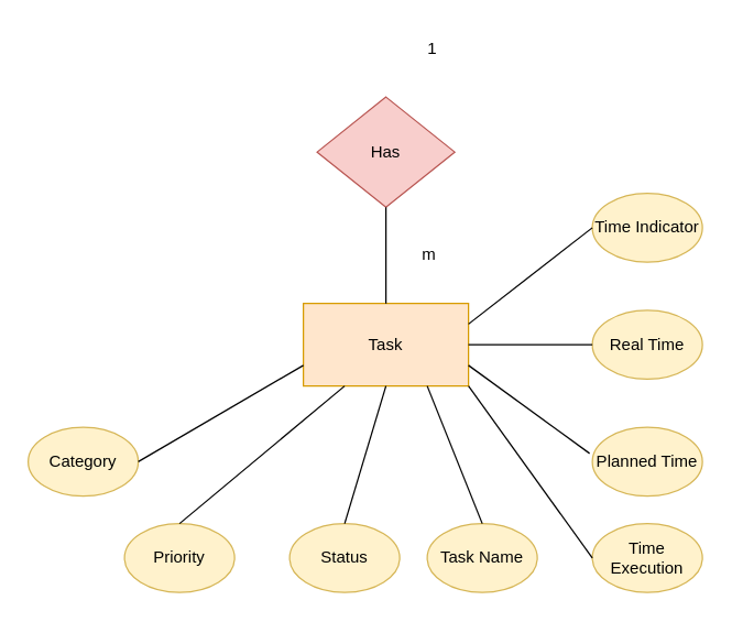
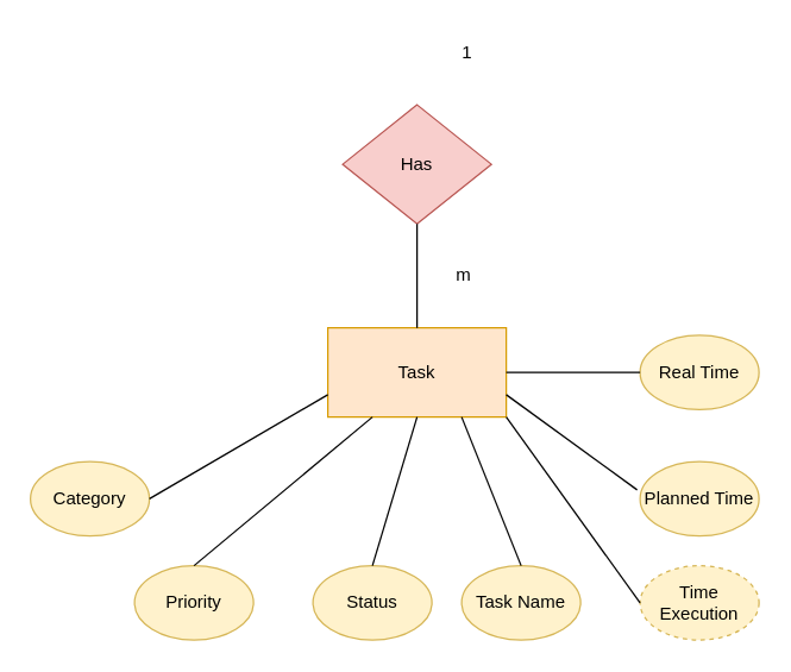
  <mxCell id="0" />
  <mxCell id="1" parent="0" />
  <mxCell id="2" value="Task" style="rounded=0;whiteSpace=wrap;html=1;fillColor=#ffe6cc;strokeColor=#d79b00;" vertex="1" parent="1"><mxGeometry x="220" y="220" width="120" height="60" as="geometry" /></mxCell>
  <mxCell id="3" value="Planned Time" style="ellipse;whiteSpace=wrap;html=1;fillColor=#fff2cc;strokeColor=#d6b656;" vertex="1" parent="1"><mxGeometry x="430" y="310" width="80" height="50" as="geometry" /></mxCell>
  <mxCell id="4" value="Real Time" style="ellipse;whiteSpace=wrap;html=1;fillColor=#fff2cc;strokeColor=#d6b656;" vertex="1" parent="1"><mxGeometry x="430" y="225" width="80" height="50" as="geometry" /></mxCell>
  <mxCell id="5" value="Task Name" style="ellipse;whiteSpace=wrap;html=1;fillColor=#fff2cc;strokeColor=#d6b656;" vertex="1" parent="1"><mxGeometry x="310" y="380" width="80" height="50" as="geometry" /></mxCell>
- <mxCell id="6" value="Time Indicator" style="ellipse;whiteSpace=wrap;html=1;fillColor=#fff2cc;strokeColor=#d6b656;" vertex="1" parent="1"><mxGeometry x="430" y="140" width="80" height="50" as="geometry" /></mxCell>
  <mxCell id="7" value="Priority" style="ellipse;whiteSpace=wrap;html=1;fillColor=#fff2cc;strokeColor=#d6b656;" vertex="1" parent="1"><mxGeometry x="90" y="380" width="80" height="50" as="geometry" /></mxCell>
- <mxCell id="8" value="Time Execution" style="ellipse;whiteSpace=wrap;html=1;fillColor=#fff2cc;strokeColor=#d6b656;" vertex="1" parent="1"><mxGeometry x="430" y="380" width="80" height="50" as="geometry" /></mxCell>
+ <mxCell id="8" value="Time Execution" style="ellipse;whiteSpace=wrap;html=1;fillColor=#fff2cc;strokeColor=#d6b656;dashed=1;" vertex="1" parent="1"><mxGeometry x="430" y="380" width="80" height="50" as="geometry" /></mxCell>
  <mxCell id="9" value="Status" style="ellipse;whiteSpace=wrap;html=1;fillColor=#fff2cc;strokeColor=#d6b656;" vertex="1" parent="1"><mxGeometry x="210" y="380" width="80" height="50" as="geometry" /></mxCell>
  <mxCell id="10" value="Category" style="ellipse;whiteSpace=wrap;html=1;fillColor=#fff2cc;strokeColor=#d6b656;" vertex="1" parent="1"><mxGeometry x="20" y="310" width="80" height="50" as="geometry" /></mxCell>
  <mxCell id="11" value="Has" style="rhombus;whiteSpace=wrap;html=1;fillColor=#f8cecc;strokeColor=#b85450;" vertex="1" parent="1"><mxGeometry x="230" y="70" width="100" height="80" as="geometry" /></mxCell>
  <mxCell id="12" value="" style="endArrow=none;html=1;rounded=0;exitX=1;exitY=0.5;exitDx=0;exitDy=0;entryX=0;entryY=0.5;entryDx=0;entryDy=0;" edge="1" parent="1" source="2" target="4"><mxGeometry width="50" height="50" relative="1" as="geometry"><mxPoint x="350" y="250" as="sourcePoint" /><mxPoint x="400" y="200" as="targetPoint" /></mxGeometry></mxCell>
  <mxCell id="13" value="" style="endArrow=none;html=1;rounded=0;entryX=-0.025;entryY=0.38;entryDx=0;entryDy=0;entryPerimeter=0;exitX=1;exitY=0.75;exitDx=0;exitDy=0;" edge="1" parent="1" source="2" target="3"><mxGeometry width="50" height="50" relative="1" as="geometry"><mxPoint x="260" y="270" as="sourcePoint" /><mxPoint x="310" y="220" as="targetPoint" /></mxGeometry></mxCell>
  <mxCell id="14" value="" style="endArrow=none;html=1;rounded=0;entryX=1;entryY=1;entryDx=0;entryDy=0;exitX=0;exitY=0.5;exitDx=0;exitDy=0;" edge="1" parent="1" source="8" target="2"><mxGeometry width="50" height="50" relative="1" as="geometry"><mxPoint x="300" y="410" as="sourcePoint" /><mxPoint x="350" y="360" as="targetPoint" /></mxGeometry></mxCell>
  <mxCell id="15" value="" style="endArrow=none;html=1;rounded=0;entryX=0.5;entryY=0;entryDx=0;entryDy=0;exitX=0.75;exitY=1;exitDx=0;exitDy=0;" edge="1" parent="1" source="2" target="5"><mxGeometry width="50" height="50" relative="1" as="geometry"><mxPoint x="260" y="270" as="sourcePoint" /><mxPoint x="310" y="220" as="targetPoint" /></mxGeometry></mxCell>
  <mxCell id="16" value="" style="endArrow=none;html=1;rounded=0;entryX=0.5;entryY=0;entryDx=0;entryDy=0;exitX=0.5;exitY=1;exitDx=0;exitDy=0;" edge="1" parent="1" source="2" target="9"><mxGeometry width="50" height="50" relative="1" as="geometry"><mxPoint x="260" y="270" as="sourcePoint" /><mxPoint x="310" y="220" as="targetPoint" /></mxGeometry></mxCell>
- <mxCell id="17" value="" style="endArrow=none;html=1;rounded=0;entryX=0;entryY=0.5;entryDx=0;entryDy=0;exitX=1;exitY=0.25;exitDx=0;exitDy=0;" edge="1" parent="1" source="2" target="6"><mxGeometry width="50" height="50" relative="1" as="geometry"><mxPoint x="350" y="210" as="sourcePoint" /><mxPoint x="310" y="220" as="targetPoint" /></mxGeometry></mxCell>
  <mxCell id="18" value="" style="endArrow=none;html=1;rounded=0;entryX=0.5;entryY=0;entryDx=0;entryDy=0;exitX=0.25;exitY=1;exitDx=0;exitDy=0;" edge="1" parent="1" source="2" target="7"><mxGeometry width="50" height="50" relative="1" as="geometry"><mxPoint x="260" y="270" as="sourcePoint" /><mxPoint x="310" y="220" as="targetPoint" /></mxGeometry></mxCell>
  <mxCell id="19" value="" style="endArrow=none;html=1;rounded=0;entryX=1;entryY=0.5;entryDx=0;entryDy=0;exitX=0;exitY=0.75;exitDx=0;exitDy=0;" edge="1" parent="1" source="2" target="10"><mxGeometry width="50" height="50" relative="1" as="geometry"><mxPoint x="260" y="270" as="sourcePoint" /><mxPoint x="310" y="220" as="targetPoint" /></mxGeometry></mxCell>
  <mxCell id="20" value="" style="endArrow=none;html=1;rounded=0;entryX=0.5;entryY=1;entryDx=0;entryDy=0;exitX=0.5;exitY=0;exitDx=0;exitDy=0;" edge="1" parent="1" source="2" target="11"><mxGeometry width="50" height="50" relative="1" as="geometry"><mxPoint x="260" y="270" as="sourcePoint" /><mxPoint x="310" y="220" as="targetPoint" /></mxGeometry></mxCell>
  <mxCell id="21" value="&amp;nbsp;m" style="text;html=1;strokeColor=none;fillColor=none;align=center;verticalAlign=middle;whiteSpace=wrap;rounded=0;" vertex="1" parent="1"><mxGeometry x="280" y="170" width="60" height="30" as="geometry" /></mxCell>
  <mxCell id="22" value="1" style="text;html=1;strokeColor=none;fillColor=none;align=center;verticalAlign=middle;whiteSpace=wrap;rounded=0;" vertex="1" parent="1"><mxGeometry x="284" y="20" width="60" height="30" as="geometry" /></mxCell>
